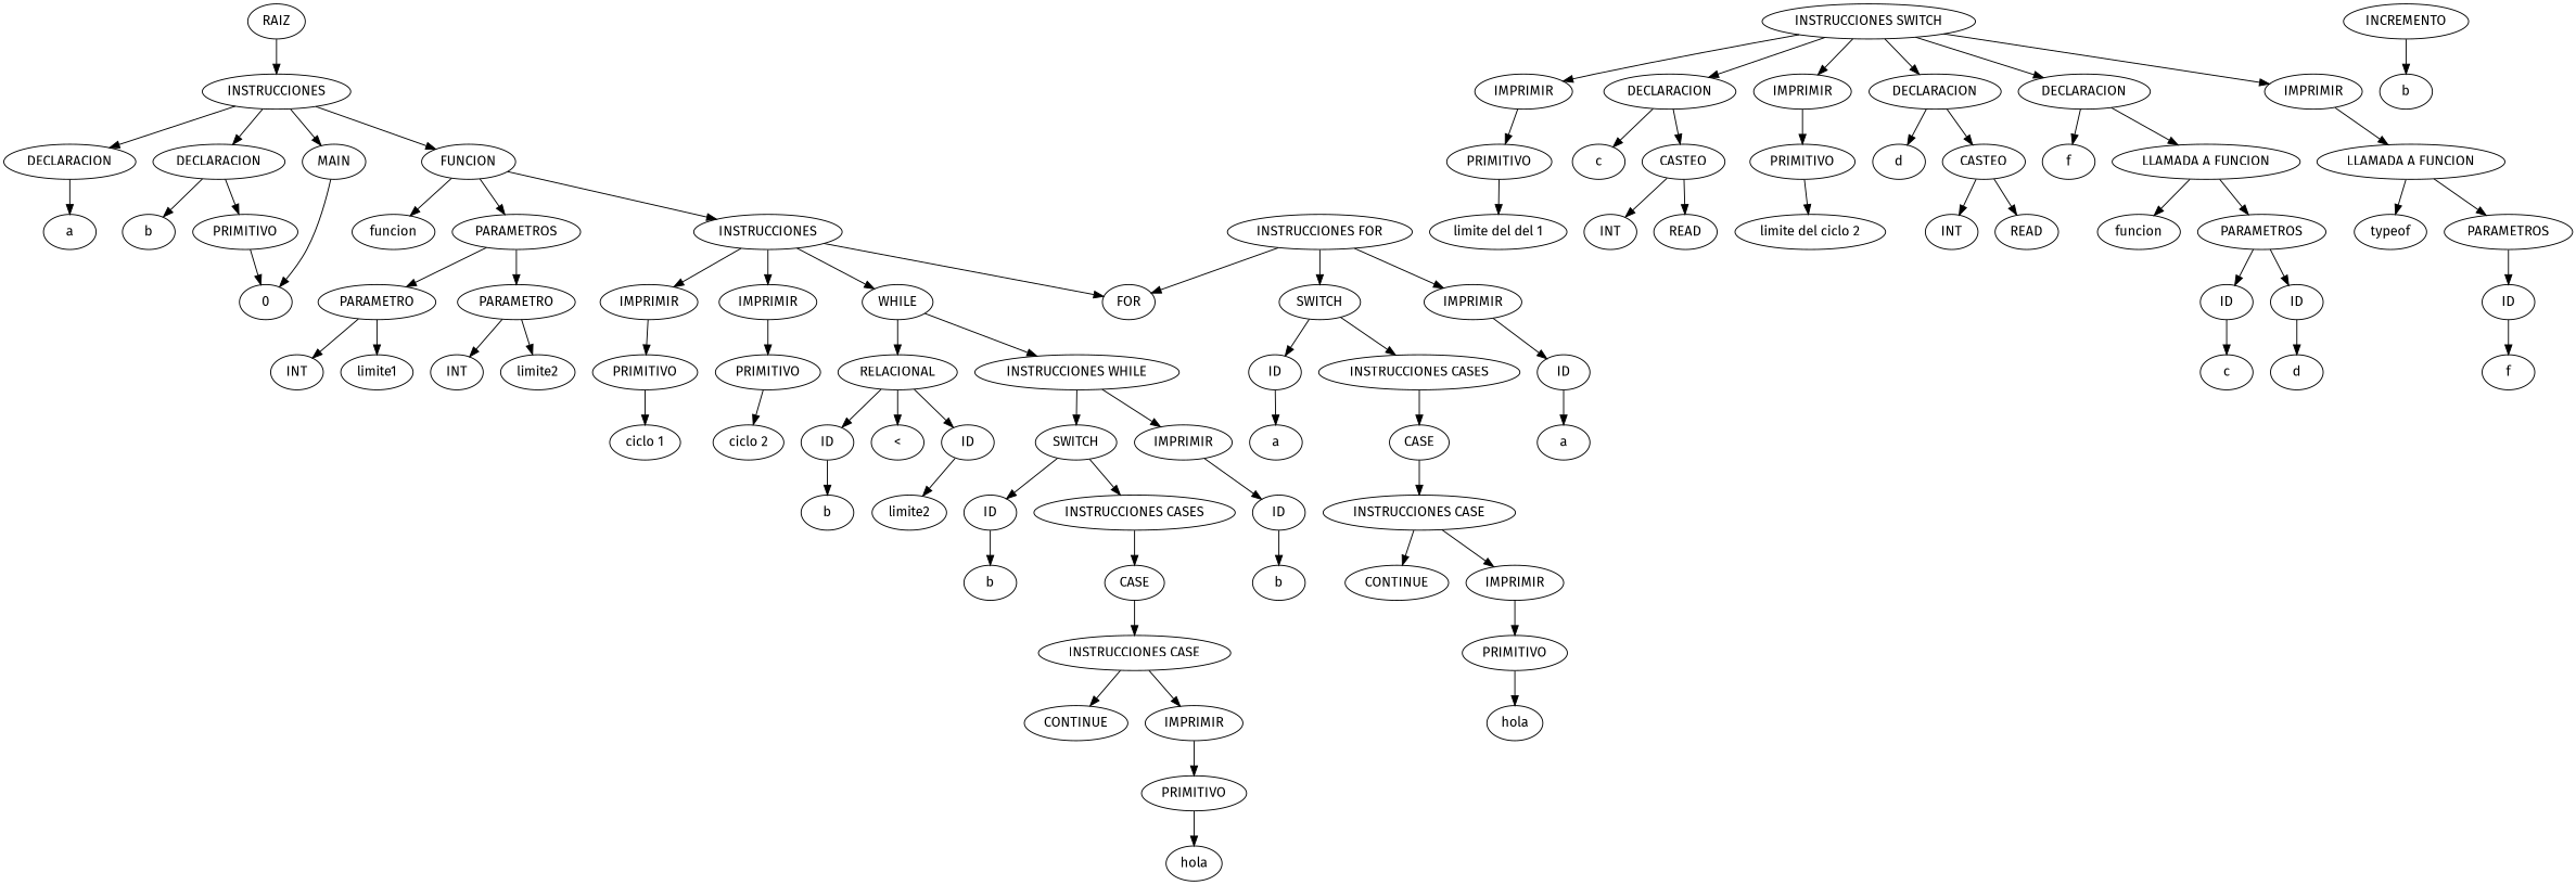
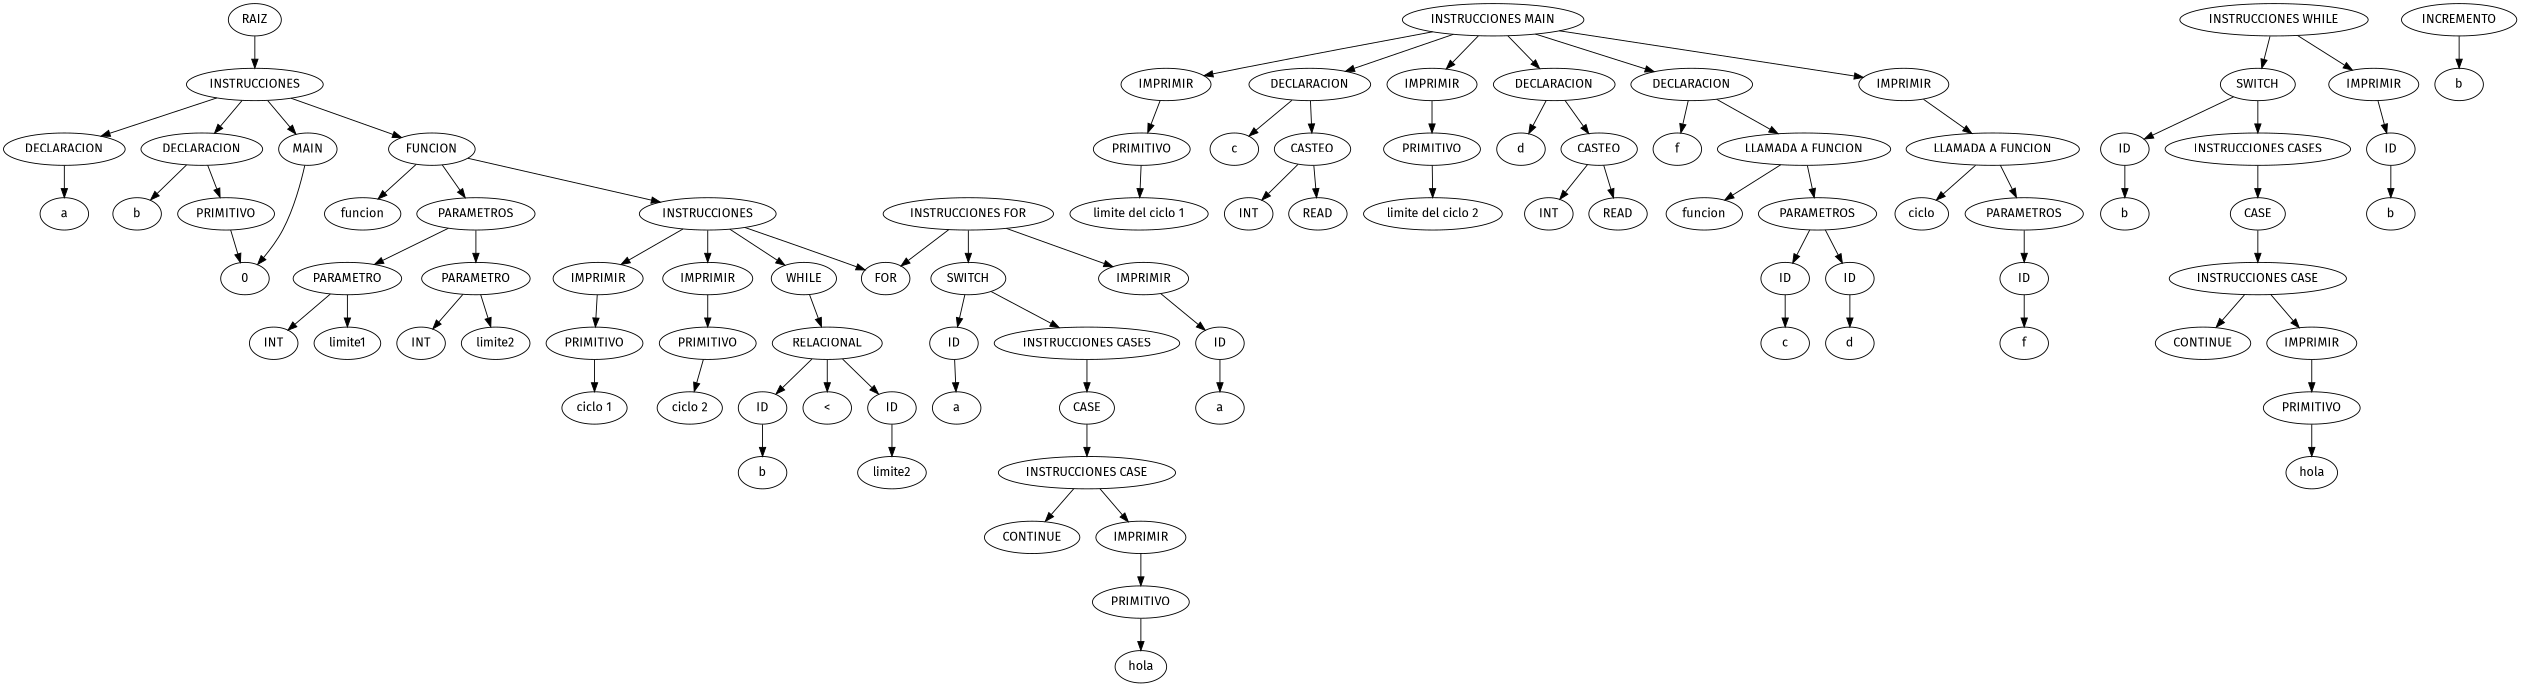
  digraph {
    fontname="Fira Sans"
    node [fontname="Fira Sans"]
    edge [fontname="Fira Sans"]
    n1 [label=RAIZ]
    n2 [label=INSTRUCCIONES]
    n3 [label=DECLARACION]
    n4 [label=DECLARACION]
    n5 [label=MAIN]
    n6 [label=FUNCION]
    n7 [label=a]
    n8 [label=b]
    n9 [label=PRIMITIVO]
    n10 [label=0]
    n11 [label=funcion]
    n12 [label=PARAMETROS]
    n13 [label=INSTRUCCIONES]
-   n14 [label="INSTRUCCIONES SWITCH"]
+   n14 [label="INSTRUCCIONES MAIN"]
    n15 [label=IMPRIMIR]
    n16 [label=DECLARACION]
    n17 [label=IMPRIMIR]
    n18 [label=DECLARACION]
    n19 [label=DECLARACION]
    n20 [label=IMPRIMIR]
    n21 [label=PRIMITIVO]
    n22 [label=c]
    n23 [label=CASTEO]
    n24 [label=PRIMITIVO]
    n25 [label=d]
    n26 [label=CASTEO]
    n27 [label=f]
    n28 [label="LLAMADA A FUNCION"]
    n29 [label="LLAMADA A FUNCION"]
-   n30 [label="limite del del 1"]
+   n30 [label="limite del ciclo 1"]
    n31 [label=INT]
    n32 [label=READ]
    n33 [label="limite del ciclo 2"]
    n34 [label=INT]
    n35 [label=READ]
    n36 [label=funcion]
    n37 [label=PARAMETROS]
    n38 [label=ID]
    n39 [label=ID]
    n40 [label=c]
    n41 [label=d]
-   n42 [label=typeof]
+   n42 [label=ciclo]
    n43 [label=PARAMETROS]
    n44 [label=ID]
    n45 [label=f]
    n46 [label=PARAMETRO]
    n47 [label=PARAMETRO]
    n48 [label=IMPRIMIR]
    n49 [label=FOR]
    n50 [label=IMPRIMIR]
    n51 [label=WHILE]
    n52 [label=INT]
    n53 [label=limite1]
    n54 [label=INT]
    n55 [label=limite2]
    n56 [label=PRIMITIVO]
    n57 [label=PRIMITIVO]
    n58 [label=RELACIONAL]
    n59 [label="INSTRUCCIONES WHILE"]
    n60 [label="ciclo 1"]
    n61 [label="INSTRUCCIONES FOR"]
    n62 [label=SWITCH]
    n63 [label=IMPRIMIR]
    n64 [label=ID]
    n65 [label="INSTRUCCIONES CASES"]
    n66 [label=ID]
    n67 [label=a]
    n68 [label=CASE]
    n69 [label="INSTRUCCIONES CASE"]
    n70 [label=CONTINUE]
    n71 [label=IMPRIMIR]
    n72 [label=PRIMITIVO]
    n73 [label=hola]
    n74 [label=a]
    n75 [label="ciclo 2"]
    n76 [label=ID]
    n77 [label="<"]
    n78 [label=ID]
    n79 [label=SWITCH]
    n80 [label=IMPRIMIR]
    n81 [label=b]
    n82 [label=limite2]
    n83 [label=INCREMENTO]
    n84 [label=b]
    n85 [label=ID]
    n86 [label="INSTRUCCIONES CASES"]
    n87 [label=ID]
    n88 [label=b]
    n89 [label=CASE]
    n90 [label="INSTRUCCIONES CASE"]
    n91 [label=CONTINUE]
    n92 [label=IMPRIMIR]
    n93 [label=PRIMITIVO]
    n94 [label=hola]
    n95 [label=b]
    n1 -> n2
    n2 -> n3
    n2 -> n4
    n2 -> n5
    n2 -> n6
    n3 -> n7
    n4 -> n8
    n4 -> n9
    n5 -> n10
    n6 -> n11
    n6 -> n12
    n6 -> n13
    n9 -> n10
    n12 -> n46
    n12 -> n47
    n13 -> n48
    n13 -> n49
    n13 -> n50
    n13 -> n51
    n14 -> n15
    n14 -> n16
    n14 -> n17
    n14 -> n18
    n14 -> n19
    n14 -> n20
    n15 -> n21
    n16 -> n22
    n16 -> n23
    n17 -> n24
    n18 -> n25
    n18 -> n26
    n19 -> n27
    n19 -> n28
    n20 -> n29
    n21 -> n30
    n23 -> n31
    n23 -> n32
    n24 -> n33
    n26 -> n34
    n26 -> n35
    n28 -> n36
    n28 -> n37
    n29 -> n42
    n29 -> n43
    n37 -> n38
    n37 -> n39
    n38 -> n40
    n39 -> n41
    n43 -> n44
    n44 -> n45
    n46 -> n52
    n46 -> n53
    n47 -> n54
    n47 -> n55
    n48 -> n56
    n50 -> n57
    n51 -> n58
-   n51 -> n59
    n56 -> n60
    n57 -> n75
    n58 -> n76
    n58 -> n77
    n58 -> n78
    n59 -> n79
    n59 -> n80
    n61 -> n49
    n61 -> n62
    n61 -> n63
    n62 -> n64
    n62 -> n65
    n63 -> n66
    n64 -> n67
    n65 -> n68
    n66 -> n74
    n68 -> n69
    n69 -> n70
    n69 -> n71
    n71 -> n72
    n72 -> n73
    n76 -> n81
    n78 -> n82
    n79 -> n85
    n79 -> n86
    n80 -> n87
    n83 -> n84
    n85 -> n88
    n86 -> n89
    n87 -> n95
    n89 -> n90
    n90 -> n91
    n90 -> n92
    n92 -> n93
    n93 -> n94
  }
